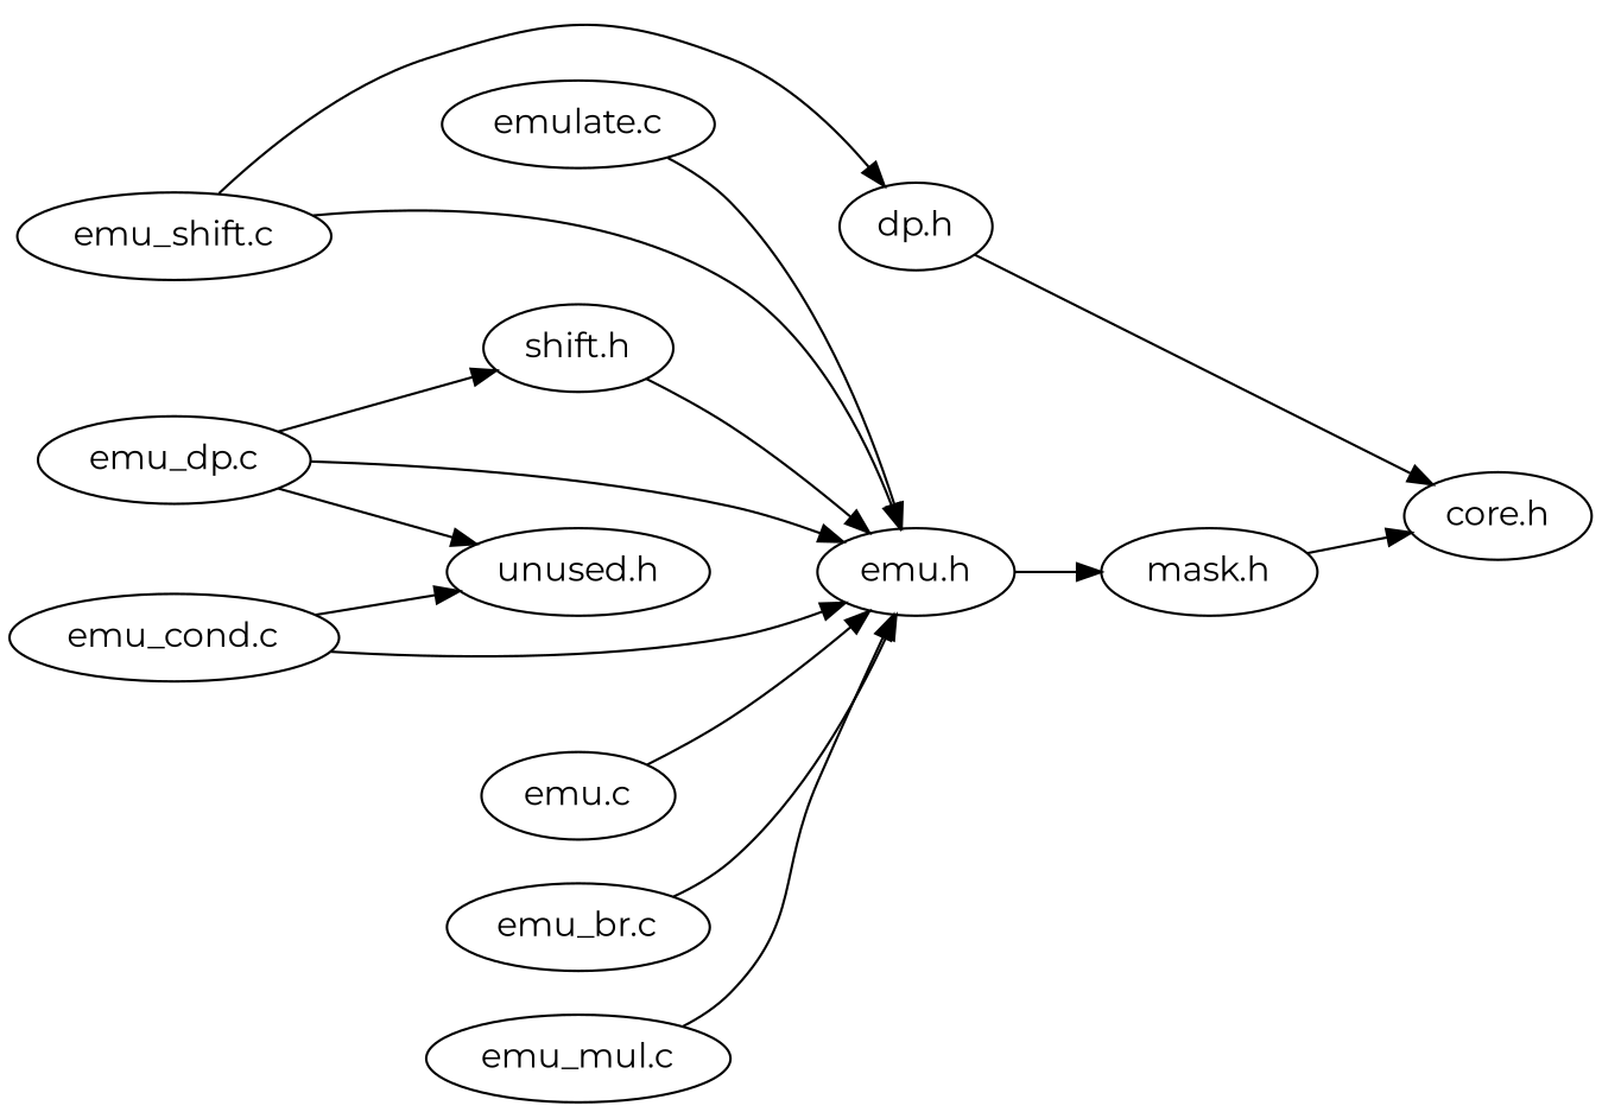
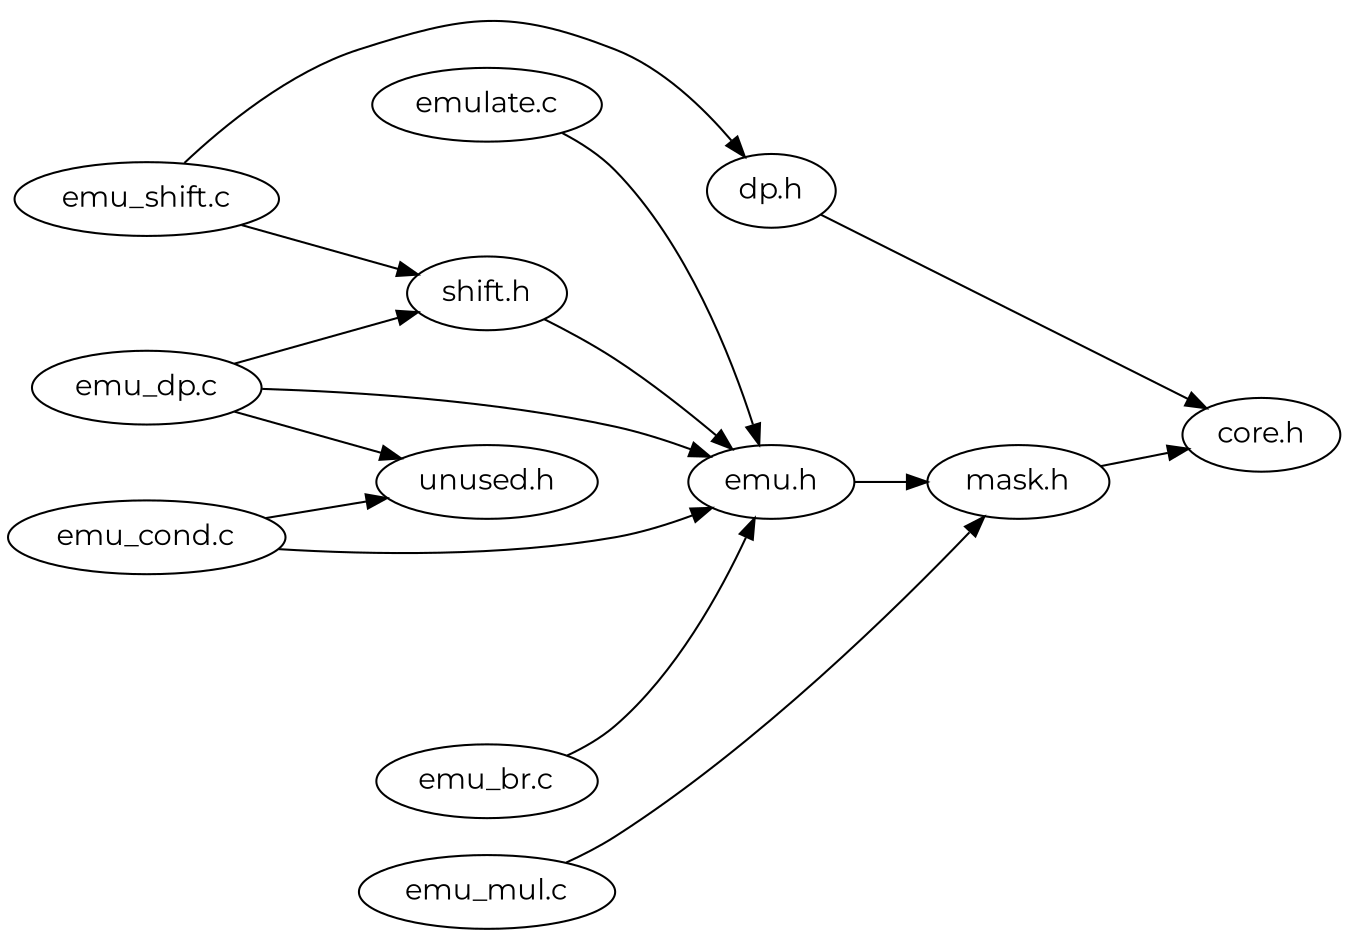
  digraph {
    fontname=Montserrat
    rankdir=LR
    node [fontname=Montserrat]
    edge [fontname=Montserrat]
    "emulate.c"
    "emu.h"
    "mask.h"
    "core.h"
-   "emu.c"
    "dp.h"
    "shift.h"
    "emu_br.c"
    "emu_cond.c"
    "unused.h"
    "emu_dp.c"
    "emu_mul.c"
    "emu_shift.c"
    "emulate.c" -> "emu.h"
    "emu.h" -> "mask.h"
    "mask.h" -> "core.h"
-   "emu.c" -> "emu.h"
    "dp.h" -> "core.h"
    "shift.h" -> "emu.h"
    "emu_br.c" -> "emu.h"
    "emu_cond.c" -> "emu.h"
    "emu_cond.c" -> "unused.h"
    "emu_dp.c" -> "emu.h"
    "emu_dp.c" -> "shift.h"
    "emu_dp.c" -> "unused.h"
-   "emu_mul.c" -> "emu.h"
+   "emu_mul.c" -> "mask.h"
    "emu_shift.c" -> "dp.h"
-   "emu_shift.c" -> "emu.h"
+   "emu_shift.c" -> "shift.h"
  }
